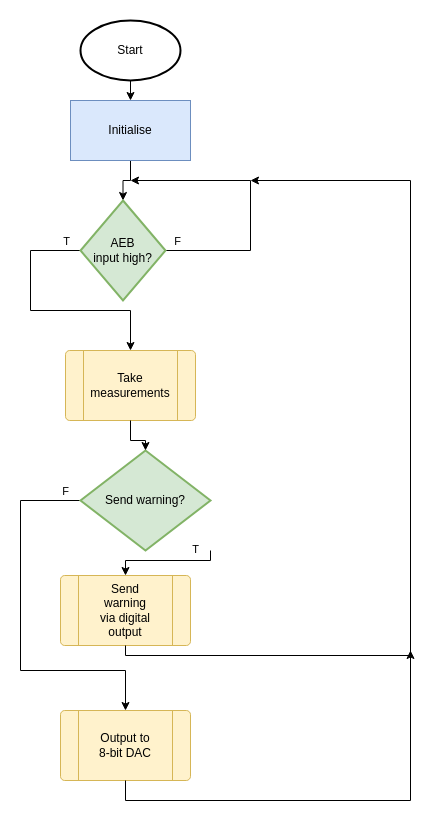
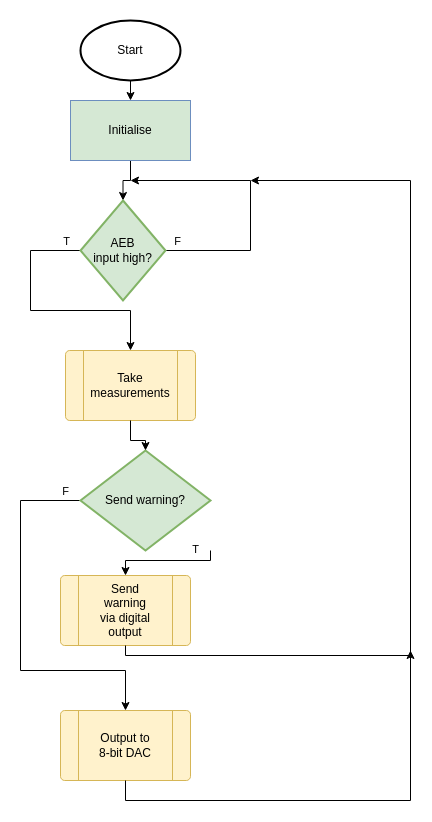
  <mxCell id="0" />
  <mxCell id="1" parent="0" />
  <mxCell id="2" style="edgeStyle=orthogonalEdgeStyle;rounded=0;orthogonalLoop=1;jettySize=auto;html=1;exitX=0.5;exitY=1;exitDx=0;exitDy=0;exitPerimeter=0;entryX=0.5;entryY=0;entryDx=0;entryDy=0;" edge="1" parent="1" source="3" target="5"><mxGeometry relative="1" as="geometry" /></mxCell>
  <mxCell id="3" value="&lt;div&gt;Start&lt;/div&gt;" style="strokeWidth=2;html=1;shape=mxgraph.flowchart.start_1;whiteSpace=wrap;" vertex="1" parent="1"><mxGeometry x="80" y="20" width="100" height="60" as="geometry" /></mxCell>
  <mxCell id="4" style="edgeStyle=orthogonalEdgeStyle;rounded=0;orthogonalLoop=1;jettySize=auto;html=1;exitX=0.5;exitY=1;exitDx=0;exitDy=0;entryX=0.5;entryY=0;entryDx=0;entryDy=0;entryPerimeter=0;" edge="1" parent="1" source="5" target="10"><mxGeometry relative="1" as="geometry" /></mxCell>
- <mxCell id="5" value="Initialise" style="rounded=0;whiteSpace=wrap;html=1;fillColor=#dae8fc;strokeColor=#6c8ebf;sketch=0;" vertex="1" parent="1"><mxGeometry x="70" y="100" width="120" height="60" as="geometry" /></mxCell>
+ <mxCell id="5" value="Initialise" style="rounded=0;whiteSpace=wrap;html=1;fillColor=#d5e8d4;strokeColor=#6c8ebf;sketch=0;" vertex="1" parent="1"><mxGeometry x="70" y="100" width="120" height="60" as="geometry" /></mxCell>
  <mxCell id="6" style="edgeStyle=orthogonalEdgeStyle;rounded=0;orthogonalLoop=1;jettySize=auto;html=1;" edge="1" parent="1" source="10"><mxGeometry relative="1" as="geometry"><mxPoint x="130" y="180" as="targetPoint" /><Array as="points"><mxPoint x="250" y="250" /><mxPoint x="250" y="180" /></Array></mxGeometry></mxCell>
  <mxCell id="7" value="&lt;div&gt;F&lt;/div&gt;" style="edgeLabel;html=1;align=center;verticalAlign=middle;resizable=0;points=[];" vertex="1" connectable="0" parent="6"><mxGeometry x="-0.846" y="3" relative="1" as="geometry"><mxPoint x="-10" y="-7" as="offset" /></mxGeometry></mxCell>
  <mxCell id="8" style="edgeStyle=orthogonalEdgeStyle;rounded=0;orthogonalLoop=1;jettySize=auto;html=1;exitX=0;exitY=0.5;exitDx=0;exitDy=0;exitPerimeter=0;entryX=0.5;entryY=0;entryDx=0;entryDy=0;" edge="1" parent="1" source="10" target="12"><mxGeometry relative="1" as="geometry"><mxPoint x="180" y="400" as="targetPoint" /><Array as="points"><mxPoint x="30" y="250" /><mxPoint x="30" y="310" /><mxPoint x="130" y="310" /></Array></mxGeometry></mxCell>
  <mxCell id="9" value="&lt;div&gt;T&lt;/div&gt;" style="edgeLabel;html=1;align=center;verticalAlign=middle;resizable=0;points=[];" vertex="1" connectable="0" parent="8"><mxGeometry x="-0.873" y="2" relative="1" as="geometry"><mxPoint x="1" y="-12" as="offset" /></mxGeometry></mxCell>
  <mxCell id="10" value="&lt;div&gt;AEB &lt;br&gt;&lt;/div&gt;&lt;div&gt;input high?&lt;/div&gt;" style="strokeWidth=2;html=1;shape=mxgraph.flowchart.decision;whiteSpace=wrap;fillColor=#d5e8d4;strokeColor=#82b366;" vertex="1" parent="1"><mxGeometry x="80" y="200" width="85" height="100" as="geometry" /></mxCell>
  <mxCell id="11" value="" style="group" vertex="1" connectable="0" parent="1"><mxGeometry x="65" y="350" width="130" height="70" as="geometry" /></mxCell>
  <mxCell id="12" value="" style="verticalLabelPosition=bottom;verticalAlign=top;html=1;shape=process;whiteSpace=wrap;rounded=1;size=0.14;arcSize=6;fillColor=#fff2cc;strokeColor=#d6b656;" vertex="1" parent="11"><mxGeometry width="130" height="70" as="geometry" /></mxCell>
  <mxCell id="13" value="&lt;div&gt;Take measurements&lt;/div&gt;" style="text;html=1;strokeColor=none;fillColor=none;align=center;verticalAlign=middle;whiteSpace=wrap;rounded=0;" vertex="1" parent="11"><mxGeometry x="35" y="20" width="60" height="30" as="geometry" /></mxCell>
  <mxCell id="14" style="edgeStyle=orthogonalEdgeStyle;rounded=0;orthogonalLoop=1;jettySize=auto;html=1;entryX=0.5;entryY=0;entryDx=0;entryDy=0;" edge="1" parent="1" source="18" target="21"><mxGeometry relative="1" as="geometry"><Array as="points"><mxPoint x="210" y="500" /><mxPoint x="210" y="560" /><mxPoint x="125" y="560" /></Array></mxGeometry></mxCell>
  <mxCell id="15" value="T" style="edgeLabel;html=1;align=center;verticalAlign=middle;resizable=0;points=[];" vertex="1" connectable="0" parent="14"><mxGeometry x="-0.756" y="-1" relative="1" as="geometry"><mxPoint x="-13" y="-11" as="offset" /></mxGeometry></mxCell>
  <mxCell id="16" style="edgeStyle=orthogonalEdgeStyle;rounded=0;orthogonalLoop=1;jettySize=auto;html=1;exitX=0;exitY=0.5;exitDx=0;exitDy=0;exitPerimeter=0;" edge="1" parent="1" source="18" target="25"><mxGeometry relative="1" as="geometry"><Array as="points"><mxPoint x="20" y="500" /><mxPoint x="20" y="670" /><mxPoint x="125" y="670" /></Array></mxGeometry></mxCell>
  <mxCell id="17" value="F" style="edgeLabel;html=1;align=center;verticalAlign=middle;resizable=0;points=[];" vertex="1" connectable="0" parent="16"><mxGeometry x="-0.895" y="-2" relative="1" as="geometry"><mxPoint x="4" y="-8" as="offset" /></mxGeometry></mxCell>
  <mxCell id="18" value="&lt;div&gt;Send warning?&lt;/div&gt;" style="strokeWidth=2;html=1;shape=mxgraph.flowchart.decision;whiteSpace=wrap;fillColor=#d5e8d4;strokeColor=#82b366;" vertex="1" parent="1"><mxGeometry x="80" y="450" width="130" height="100" as="geometry" /></mxCell>
  <mxCell id="19" style="edgeStyle=orthogonalEdgeStyle;rounded=0;orthogonalLoop=1;jettySize=auto;html=1;" edge="1" parent="1" source="12" target="18"><mxGeometry relative="1" as="geometry" /></mxCell>
  <mxCell id="20" value="" style="group" vertex="1" connectable="0" parent="1"><mxGeometry x="60" y="575" width="130" height="70" as="geometry" /></mxCell>
  <mxCell id="21" value="" style="verticalLabelPosition=bottom;verticalAlign=top;html=1;shape=process;whiteSpace=wrap;rounded=1;size=0.14;arcSize=6;fillColor=#fff2cc;strokeColor=#d6b656;" vertex="1" parent="20"><mxGeometry width="130" height="70" as="geometry" /></mxCell>
  <mxCell id="22" value="&lt;div&gt;Send warning&lt;/div&gt;&lt;div&gt;via digital output&lt;br&gt;&lt;/div&gt;" style="text;html=1;strokeColor=none;fillColor=none;align=center;verticalAlign=middle;whiteSpace=wrap;rounded=0;" vertex="1" parent="20"><mxGeometry x="35" y="20" width="60" height="30" as="geometry" /></mxCell>
  <mxCell id="23" style="edgeStyle=orthogonalEdgeStyle;rounded=0;orthogonalLoop=1;jettySize=auto;html=1;" edge="1" parent="1" source="21"><mxGeometry relative="1" as="geometry"><mxPoint x="250" y="180" as="targetPoint" /><Array as="points"><mxPoint x="410" y="655" /><mxPoint x="410" y="180" /></Array></mxGeometry></mxCell>
  <mxCell id="24" value="" style="group" vertex="1" connectable="0" parent="1"><mxGeometry x="60" y="710" width="130" height="70" as="geometry" /></mxCell>
  <mxCell id="25" value="" style="verticalLabelPosition=bottom;verticalAlign=top;html=1;shape=process;whiteSpace=wrap;rounded=1;size=0.14;arcSize=6;fillColor=#fff2cc;strokeColor=#d6b656;" vertex="1" parent="24"><mxGeometry width="130" height="70" as="geometry" /></mxCell>
  <mxCell id="26" value="Output to 8-bit DAC" style="text;html=1;strokeColor=none;fillColor=none;align=center;verticalAlign=middle;whiteSpace=wrap;rounded=0;" vertex="1" parent="24"><mxGeometry x="35" y="20" width="60" height="30" as="geometry" /></mxCell>
  <mxCell id="27" style="edgeStyle=orthogonalEdgeStyle;rounded=0;orthogonalLoop=1;jettySize=auto;html=1;" edge="1" parent="1" source="25"><mxGeometry relative="1" as="geometry"><mxPoint x="410" y="650" as="targetPoint" /><Array as="points"><mxPoint x="125" y="800" /><mxPoint x="410" y="800" /></Array></mxGeometry></mxCell>
